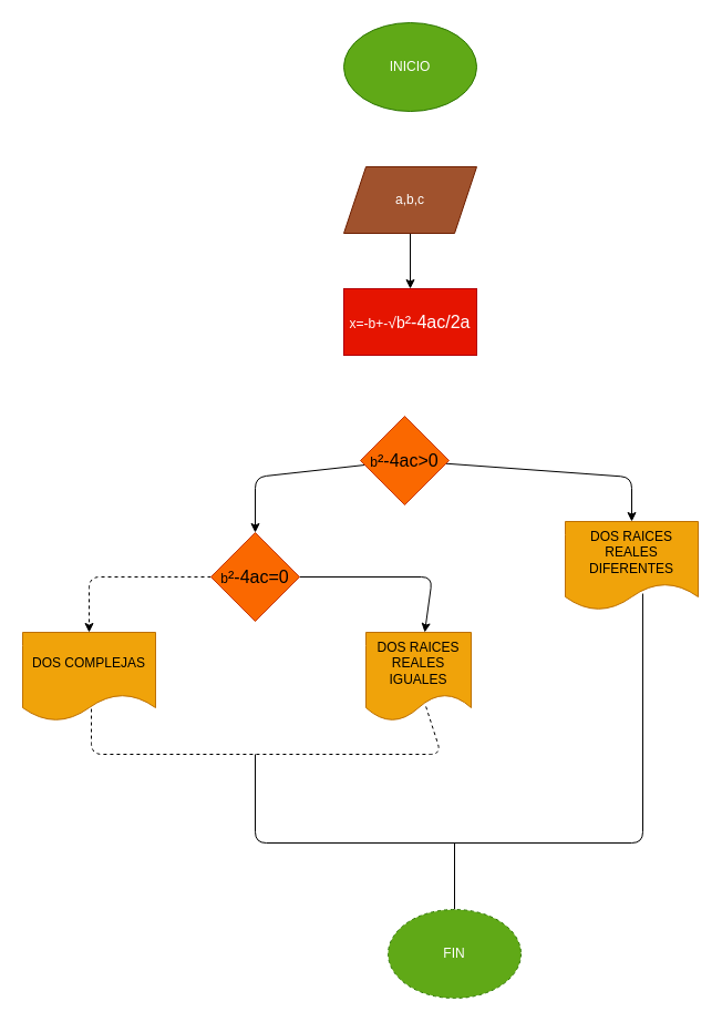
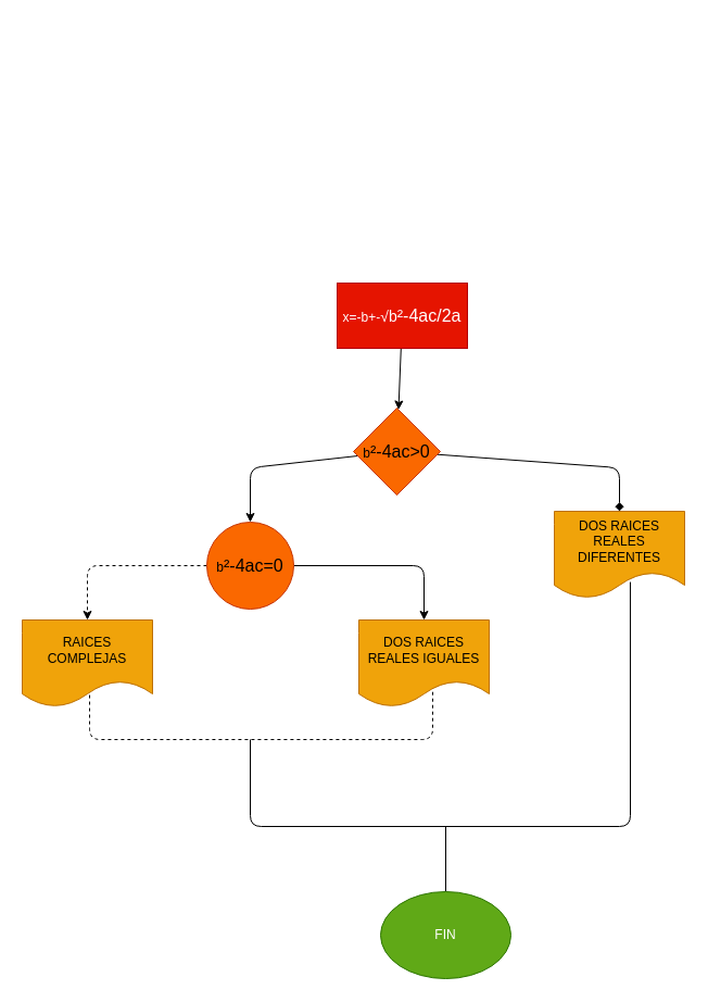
  <mxCell id="0" />
  <mxCell id="1" parent="0" />
- <mxCell id="2" value="INICIO" style="ellipse;whiteSpace=wrap;html=1;fillColor=#60a917;fontColor=#ffffff;strokeColor=#2D7600;" vertex="1" parent="1"><mxGeometry x="310" y="20" width="120" height="80" as="geometry" /></mxCell>
- <mxCell id="3" value="" style="edgeStyle=none;html=1;" edge="1" parent="1" source="4" target="6"><mxGeometry relative="1" as="geometry" /></mxCell>
- <mxCell id="4" value="a,b,c" style="shape=parallelogram;perimeter=parallelogramPerimeter;whiteSpace=wrap;html=1;fixedSize=1;fillColor=#a0522d;fontColor=#ffffff;strokeColor=#6D1F00;" vertex="1" parent="1"><mxGeometry x="310" y="150" width="120" height="60" as="geometry" /></mxCell>
+ <mxCell id="5" value="" style="edgeStyle=none;html=1;" edge="1" parent="1" source="6" target="9"><mxGeometry relative="1" as="geometry" /></mxCell>
  <mxCell id="6" value="x=-b+-&lt;span style=&quot;font-family: &amp;#34;arial&amp;#34; , sans-serif ; font-size: 14px ; text-align: left&quot;&gt;√b&lt;/span&gt;&lt;span style=&quot;font-family: &amp;#34;arial&amp;#34; , sans-serif ; font-size: 16px ; text-align: left&quot;&gt;²-4ac/2a&lt;/span&gt;" style="whiteSpace=wrap;html=1;fillColor=#e51400;fontColor=#ffffff;strokeColor=#B20000;" vertex="1" parent="1"><mxGeometry x="310" y="260" width="120" height="60" as="geometry" /></mxCell>
- <mxCell id="7" value="" style="edgeStyle=none;html=1;" edge="1" parent="1" source="9" target="10"><mxGeometry relative="1" as="geometry"><Array as="points"><mxPoint x="570" y="430" /></Array></mxGeometry></mxCell>
+ <mxCell id="7" value="" style="edgeStyle=none;html=1;endArrow=diamond;" edge="1" parent="1" source="9" target="10"><mxGeometry relative="1" as="geometry"><Array as="points"><mxPoint x="570" y="430" /></Array></mxGeometry></mxCell>
  <mxCell id="8" value="" style="edgeStyle=none;html=1;" edge="1" parent="1" source="9" target="13"><mxGeometry relative="1" as="geometry"><Array as="points"><mxPoint x="230" y="430" /></Array></mxGeometry></mxCell>
  <mxCell id="9" value="b&lt;span style=&quot;font-family: &amp;#34;arial&amp;#34; , sans-serif ; font-size: 16px ; text-align: left&quot;&gt;²-4ac&amp;gt;0&lt;/span&gt;" style="rhombus;whiteSpace=wrap;html=1;fillColor=#fa6800;fontColor=#000000;strokeColor=#C73500;" vertex="1" parent="1"><mxGeometry x="325" y="375" width="80" height="80" as="geometry" /></mxCell>
  <mxCell id="10" value="DOS RAICES REALES DIFERENTES" style="shape=document;whiteSpace=wrap;html=1;boundedLbl=1;fillColor=#f0a30a;fontColor=#000000;strokeColor=#BD7000;" vertex="1" parent="1"><mxGeometry x="510" y="470" width="120" height="80" as="geometry" /></mxCell>
  <mxCell id="11" value="" style="edgeStyle=none;html=1;" edge="1" parent="1" source="13" target="14"><mxGeometry relative="1" as="geometry"><Array as="points"><mxPoint x="390" y="520" /></Array></mxGeometry></mxCell>
  <mxCell id="12" value="" style="edgeStyle=none;html=1;dashed=1;" edge="1" parent="1" source="13" target="15"><mxGeometry relative="1" as="geometry"><Array as="points"><mxPoint x="80" y="520" /></Array></mxGeometry></mxCell>
- <mxCell id="13" value="&lt;span&gt;b&lt;/span&gt;&lt;span style=&quot;font-family: &amp;#34;arial&amp;#34; , sans-serif ; font-size: 16px ; text-align: left&quot;&gt;²-4ac=0&lt;/span&gt;" style="rhombus;whiteSpace=wrap;html=1;fillColor=#fa6800;fontColor=#000000;strokeColor=#C73500;" vertex="1" parent="1"><mxGeometry x="190" y="480" width="80" height="80" as="geometry" /></mxCell>
- <mxCell id="14" value="DOS RAICES REALES IGUALES" style="shape=document;whiteSpace=wrap;html=1;boundedLbl=1;fillColor=#f0a30a;fontColor=#000000;strokeColor=#BD7000;" vertex="1" parent="1"><mxGeometry x="330" y="570" width="95" height="80" as="geometry" /></mxCell>
- <mxCell id="15" value="DOS COMPLEJAS" style="shape=document;whiteSpace=wrap;html=1;boundedLbl=1;fillColor=#f0a30a;fontColor=#000000;strokeColor=#BD7000;" vertex="1" parent="1"><mxGeometry x="20" y="570" width="120" height="80" as="geometry" /></mxCell>
+ <mxCell id="13" value="&lt;span&gt;b&lt;/span&gt;&lt;span style=&quot;font-family: &amp;#34;arial&amp;#34; , sans-serif ; font-size: 16px ; text-align: left&quot;&gt;²-4ac=0&lt;/span&gt;" style="ellipse;whiteSpace=wrap;html=1;fillColor=#fa6800;fontColor=#000000;strokeColor=#C73500;" vertex="1" parent="1"><mxGeometry x="190" y="480" width="80" height="80" as="geometry" /></mxCell>
+ <mxCell id="14" value="DOS RAICES REALES IGUALES" style="shape=document;whiteSpace=wrap;html=1;boundedLbl=1;fillColor=#f0a30a;fontColor=#000000;strokeColor=#BD7000;" vertex="1" parent="1"><mxGeometry x="330" y="570" width="120" height="80" as="geometry" /></mxCell>
+ <mxCell id="15" value="RAICES COMPLEJAS" style="shape=document;whiteSpace=wrap;html=1;boundedLbl=1;fillColor=#f0a30a;fontColor=#000000;strokeColor=#BD7000;" vertex="1" parent="1"><mxGeometry x="20" y="570" width="120" height="80" as="geometry" /></mxCell>
  <mxCell id="16" value="" style="endArrow=none;html=1;exitX=0.517;exitY=0.863;exitDx=0;exitDy=0;exitPerimeter=0;entryX=0.567;entryY=0.825;entryDx=0;entryDy=0;entryPerimeter=0;dashed=1;" edge="1" parent="1" source="15" target="14"><mxGeometry width="50" height="50" relative="1" as="geometry"><mxPoint x="200" y="680" as="sourcePoint" /><mxPoint x="250" y="630" as="targetPoint" /><Array as="points"><mxPoint x="82" y="680" /><mxPoint x="398" y="680" /></Array></mxGeometry></mxCell>
  <mxCell id="17" value="" style="endArrow=none;html=1;entryX=0.583;entryY=0.813;entryDx=0;entryDy=0;entryPerimeter=0;" edge="1" parent="1" target="10"><mxGeometry width="50" height="50" relative="1" as="geometry"><mxPoint x="230" y="680" as="sourcePoint" /><mxPoint x="450" y="720" as="targetPoint" /><Array as="points"><mxPoint x="230" y="760" /><mxPoint x="580" y="760" /></Array></mxGeometry></mxCell>
  <mxCell id="18" value="" style="endArrow=none;html=1;exitX=0.5;exitY=0;exitDx=0;exitDy=0;" edge="1" parent="1" source="19"><mxGeometry width="50" height="50" relative="1" as="geometry"><mxPoint x="410" y="810" as="sourcePoint" /><mxPoint x="410" y="760" as="targetPoint" /></mxGeometry></mxCell>
- <mxCell id="19" value="FIN" style="ellipse;whiteSpace=wrap;html=1;fillColor=#60a917;fontColor=#ffffff;strokeColor=#2D7600;dashed=1;" vertex="1" parent="1"><mxGeometry x="350" y="820" width="120" height="80" as="geometry" /></mxCell>
+ <mxCell id="19" value="FIN" style="ellipse;whiteSpace=wrap;html=1;fillColor=#60a917;fontColor=#ffffff;strokeColor=#2D7600;" vertex="1" parent="1"><mxGeometry x="350" y="820" width="120" height="80" as="geometry" /></mxCell>
